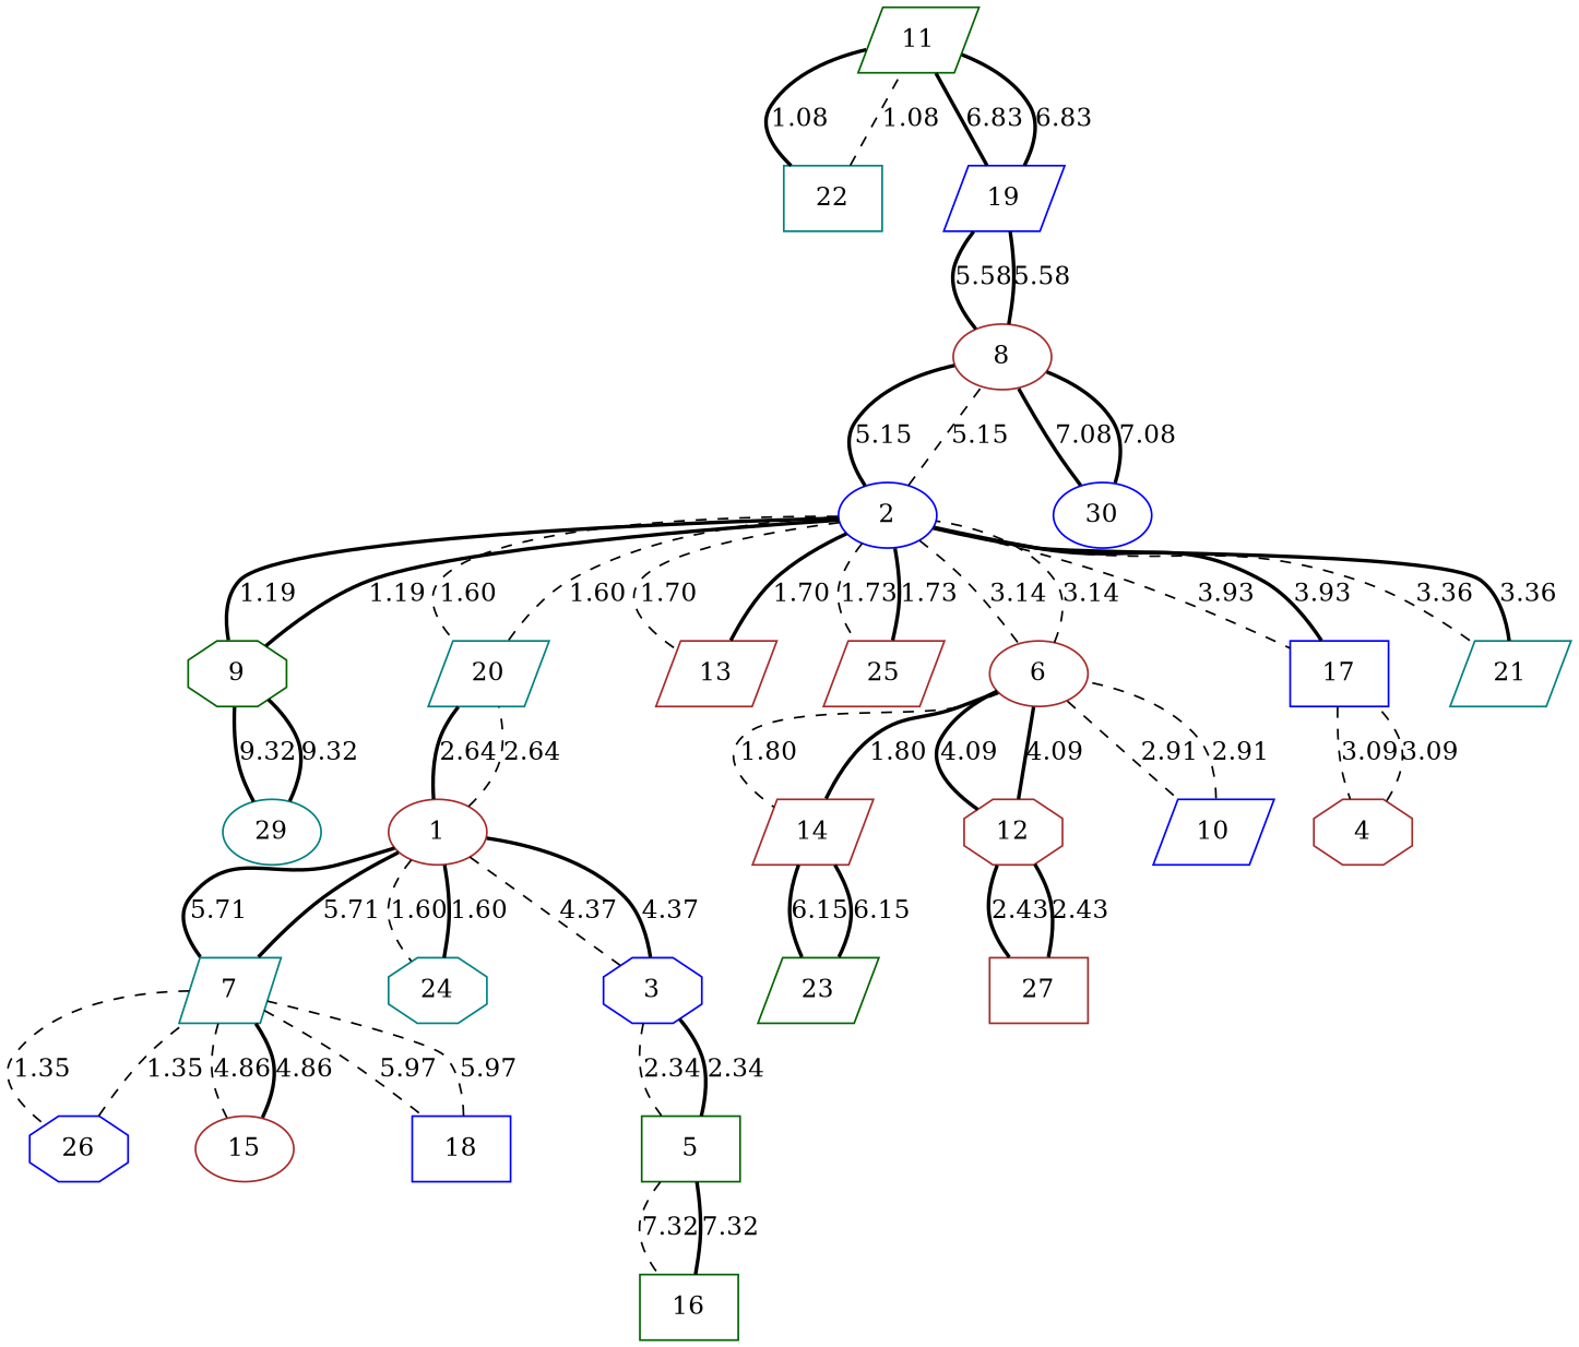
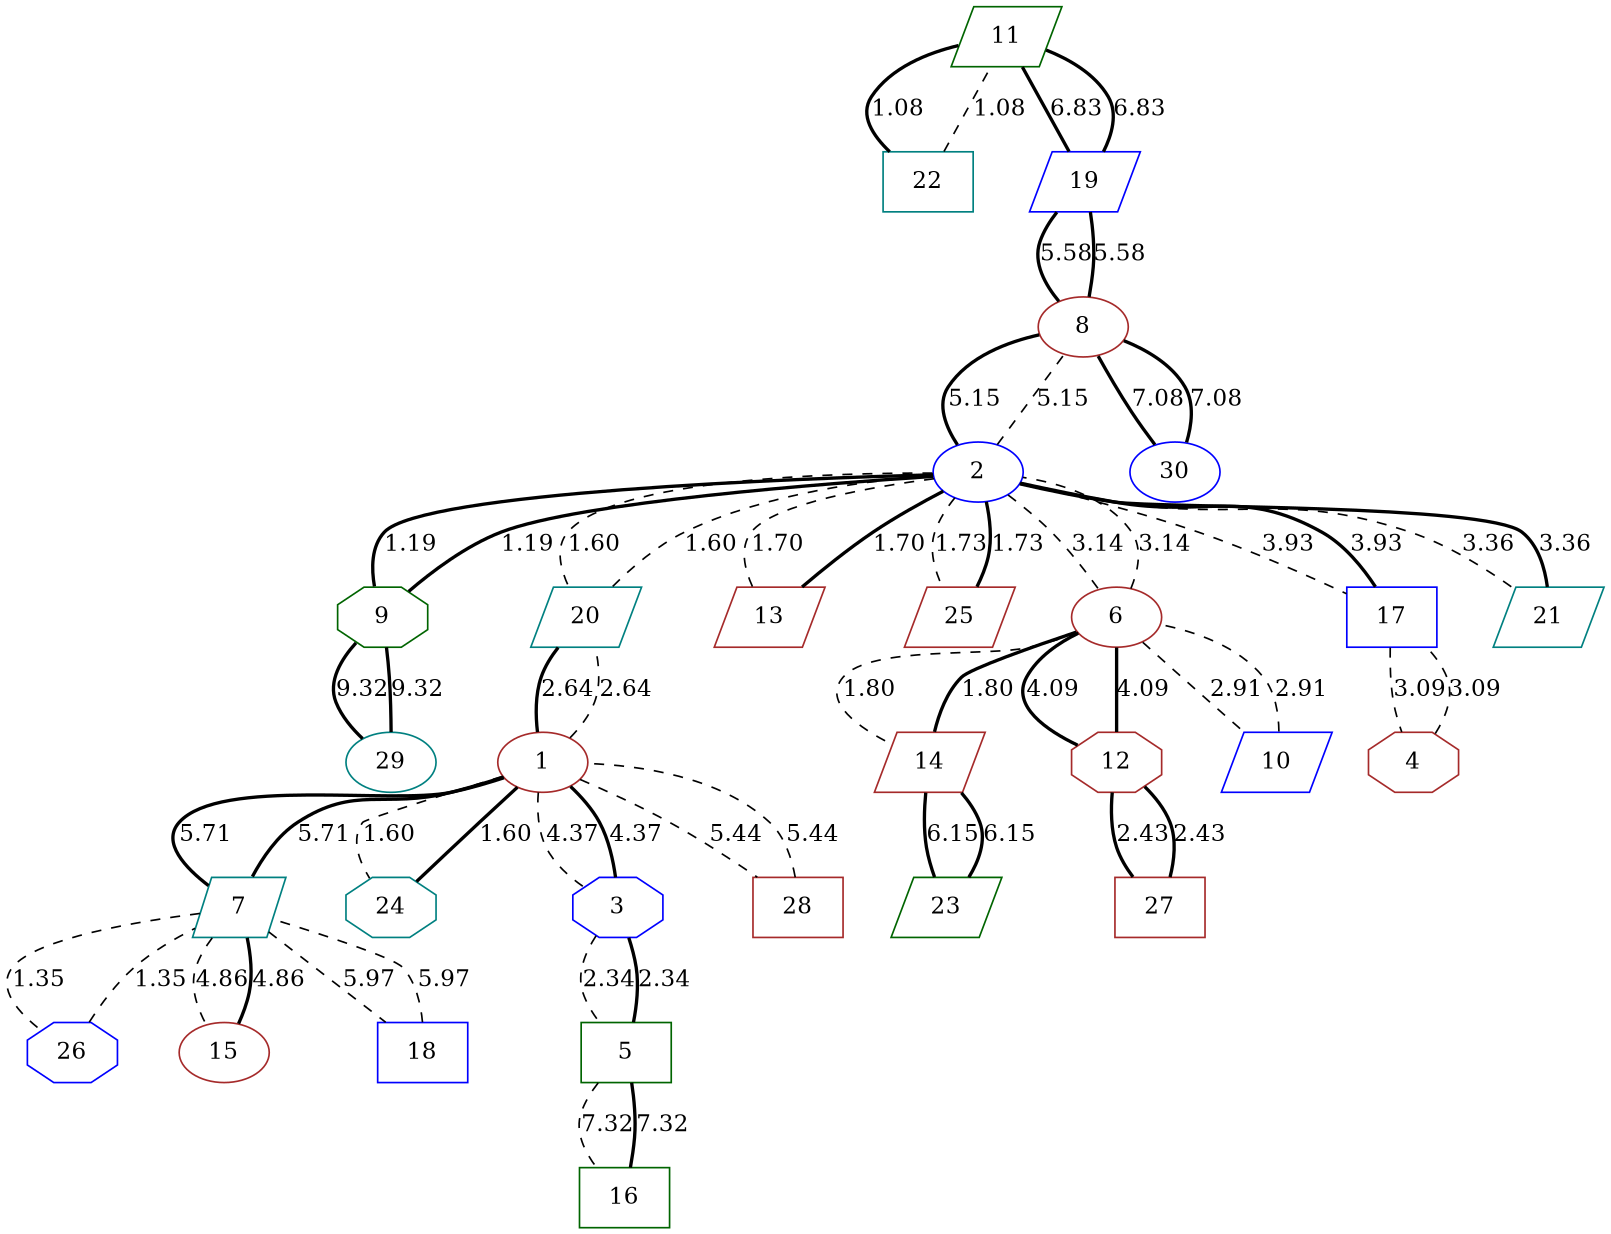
  graph {
    node [color=brown shape=parallelogram]
    edge [style=bold]
    11 [color=darkgreen]
    22 [color=teal shape=box]
    19 [color=blue]
    8 [shape=ellipse]
    2 [color=blue shape=ellipse]
    9 [color=darkgreen shape=octagon]
    20 [color=teal]
    13
    25
    6 [shape=ellipse]
    17 [color=blue shape=box]
    21 [color=teal]
    29 [color=teal shape=ellipse]
    1 [shape=ellipse]
    14
    12 [shape=octagon]
    10 [color=blue]
    4 [shape=octagon]
    30 [color=blue shape=ellipse]
    7 [color=teal]
    26 [color=blue shape=octagon]
    15 [shape=ellipse]
    18 [color=blue shape=box]
    24 [color=teal shape=octagon]
    3 [color=blue shape=octagon]
+   28 [shape=box]
    5 [color=darkgreen shape=box]
    23 [color=darkgreen]
    27 [shape=box]
    16 [color=darkgreen shape=box]
    11 -- 22 [label=1.08]
    11 -- 19 [label=6.83]
    22 -- 11 [label=1.08 style=dashed]
    19 -- 11 [label=6.83]
    19 -- 8 [label=5.58]
    8 -- 19 [label=5.58]
    8 -- 2 [label=5.15]
    8 -- 30 [label=7.08]
    2 -- 8 [label=5.15 style=dashed]
    2 -- 9 [label=1.19]
    2 -- 20 [label=1.60 style=dashed]
    2 -- 13 [label=1.70 style=dashed]
    2 -- 25 [label=1.73 style=dashed]
    2 -- 6 [label=3.14 style=dashed]
    2 -- 17 [label=3.93 style=dashed]
    2 -- 21 [label=3.36 style=dashed]
    9 -- 2 [label=1.19]
    9 -- 29 [label=9.32]
    20 -- 2 [label=1.60 style=dashed]
    20 -- 1 [label=2.64]
    13 -- 2 [label=1.70]
    25 -- 2 [label=1.73]
    6 -- 2 [label=3.14 style=dashed]
    6 -- 14 [label=1.80 style=dashed]
    6 -- 12 [label=4.09]
    6 -- 10 [label=2.91 style=dashed]
    17 -- 2 [label=3.93]
    17 -- 4 [label=3.09 style=dashed]
    21 -- 2 [label=3.36]
    29 -- 9 [label=9.32]
    1 -- 20 [label=2.64 style=dashed]
    1 -- 7 [label=5.71]
    1 -- 24 [label=1.60 style=dashed]
    1 -- 3 [label=4.37 style=dashed]
+   1 -- 28 [label=5.44 style=dashed]
    14 -- 6 [label=1.80]
    14 -- 23 [label=6.15]
    12 -- 6 [label=4.09]
    12 -- 27 [label=2.43]
    10 -- 6 [label=2.91 style=dashed]
    4 -- 17 [label=3.09 style=dashed]
    30 -- 8 [label=7.08]
    7 -- 1 [label=5.71]
    7 -- 26 [label=1.35 style=dashed]
    7 -- 15 [label=4.86 style=dashed]
    7 -- 18 [label=5.97 style=dashed]
    26 -- 7 [label=1.35 style=dashed]
    15 -- 7 [label=4.86]
    18 -- 7 [label=5.97 style=dashed]
    24 -- 1 [label=1.60]
    3 -- 1 [label=4.37]
    3 -- 5 [label=2.34 style=dashed]
+   28 -- 1 [label=5.44 style=dashed]
    5 -- 3 [label=2.34]
    5 -- 16 [label=7.32 style=dashed]
    23 -- 14 [label=6.15]
    27 -- 12 [label=2.43]
    16 -- 5 [label=7.32]
  }
